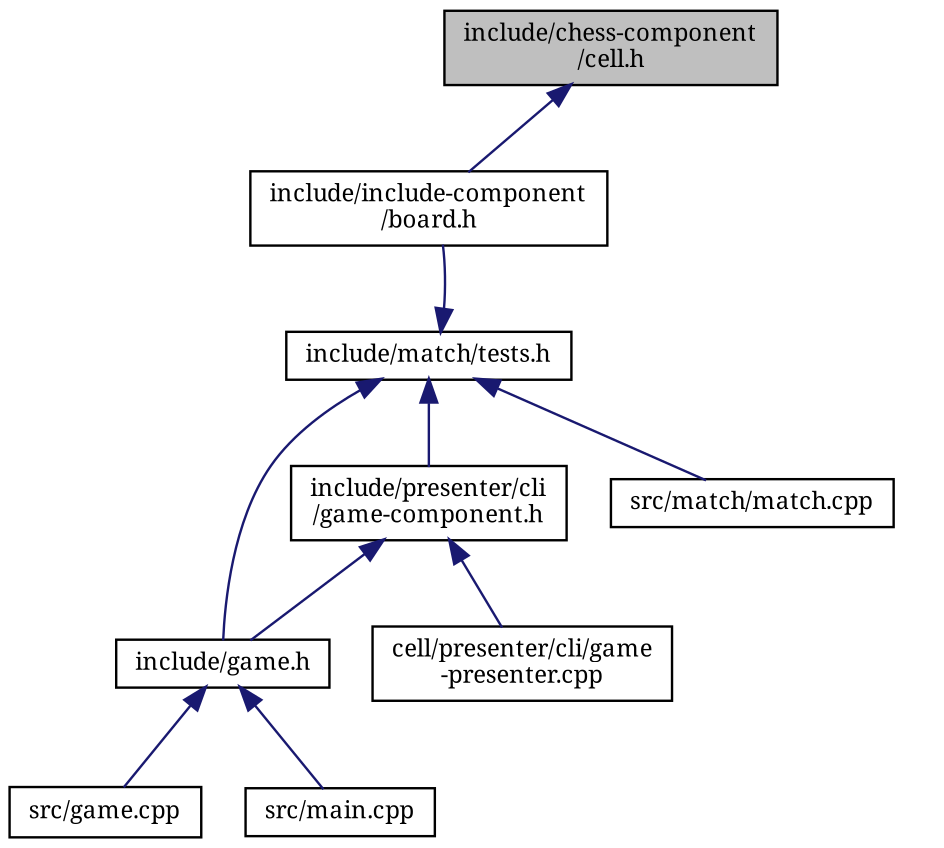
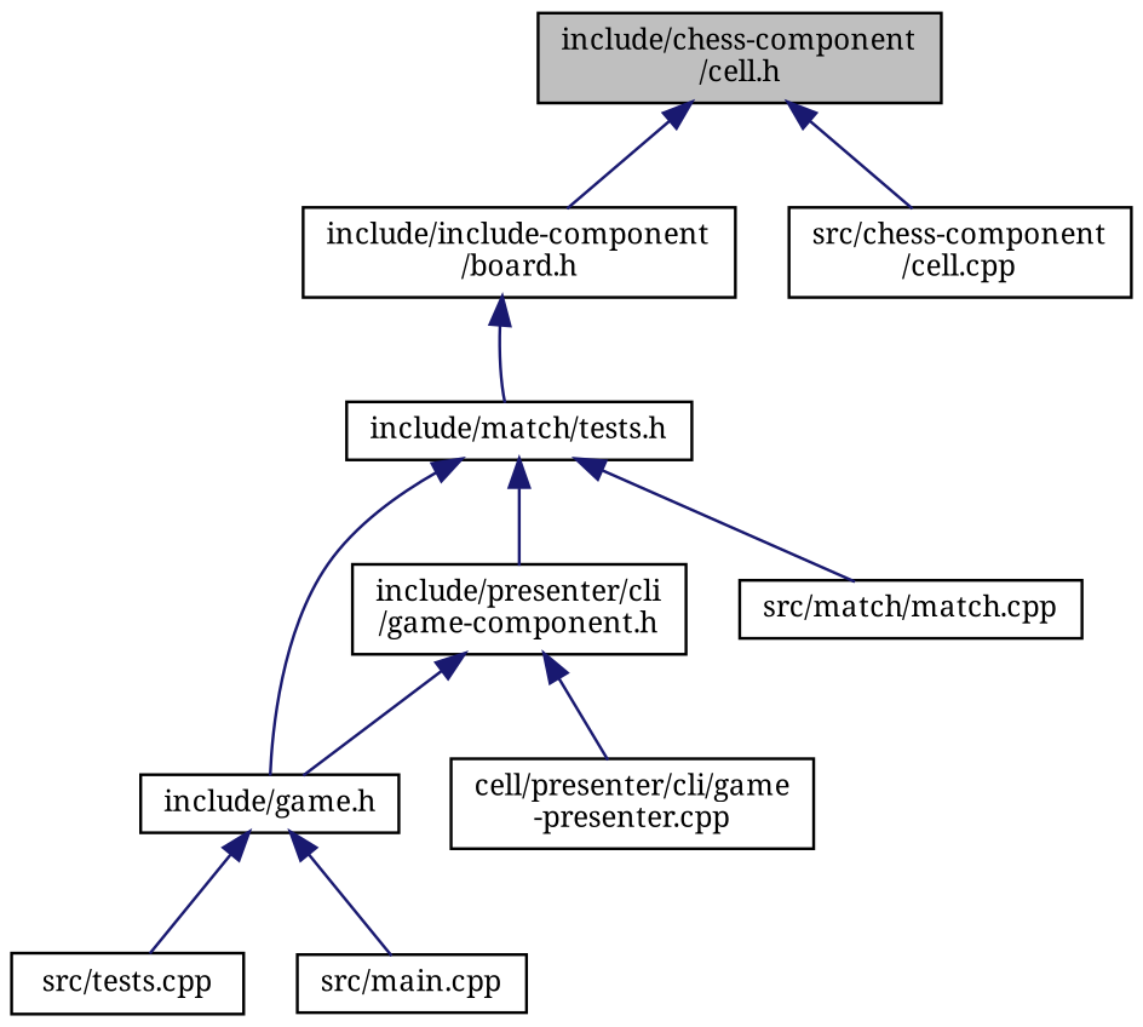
  digraph {
    fontname="Noto Serif"
    node [color=black fillcolor=white fontname="Noto Serif" fontsize=10 shape=record style=filled]
    edge [color=midnightblue dir=back fontname="Noto Serif" fontsize=10 labelfontname=Helvetica labelfontsize=10 style=solid]
    n1 [fillcolor=grey75 fontcolor=black height=0.2 label="include/chess-component\l/cell.h" width=0.4]
    n2 [height=0.2 label="include/include-component\l/board.h" width=0.4]
+   n3 [height=0.2 label="src/chess-component\l/cell.cpp" width=0.4]
    n4 [height=0.2 label="include/match/tests.h" width=0.4]
    n5 [height=0.2 label="include/game.h" width=0.4]
    n6 [height=0.2 label="include/presenter/cli\l/game-component.h" width=0.4]
    n7 [height=0.2 label="src/match/match.cpp" width=0.4]
-   n8 [height=0.2 label="src/game.cpp" width=0.4]
+   n8 [height=0.2 label="src/tests.cpp" width=0.4]
    n9 [height=0.2 label="src/main.cpp" width=0.4]
    n10 [height=0.2 label="cell/presenter/cli/game\l-presenter.cpp" width=0.4]
    n1 -> n2
-   n4 -> n2
+   n1 -> n3
+   n2 -> n4
    n4 -> n5
    n4 -> n6
    n4 -> n7
    n5 -> n8
    n5 -> n9
    n6 -> n5
    n6 -> n10
  }
